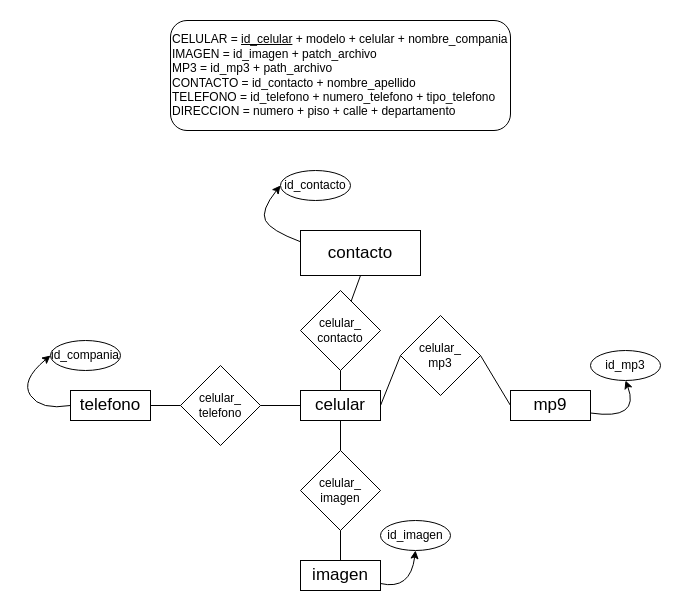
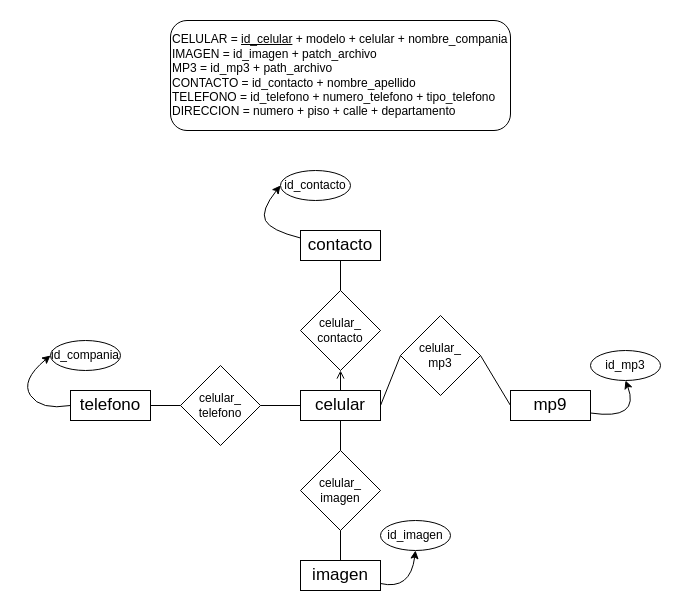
  <mxCell id="0" />
  <mxCell id="1" parent="0" />
  <mxCell id="2" value="celular_&lt;div&gt;imagen&lt;/div&gt;" style="rhombus;whiteSpace=wrap;html=1;" vertex="1" parent="1"><mxGeometry x="300" y="450" width="80" height="80" as="geometry" /></mxCell>
  <mxCell id="3" value="CELULAR = &lt;u&gt;id_celular&lt;/u&gt;&amp;nbsp;+ modelo + celular + nombre_compania&lt;div&gt;IMAGEN = id_imagen + patch_archivo&lt;/div&gt;&lt;div&gt;MP3 = id_mp3 + path_archivo&lt;/div&gt;&lt;div&gt;CONTACTO = id_contacto + nombre_apellido&lt;/div&gt;&lt;div&gt;TELEFONO = id_telefono + numero_telefono + tipo_telefono&lt;/div&gt;&lt;div&gt;DIRECCION = numero + piso + calle + departamento&lt;/div&gt;" style="rounded=1;whiteSpace=wrap;html=1;align=left;" vertex="1" parent="1"><mxGeometry x="170" y="20" width="340" height="110" as="geometry" /></mxCell>
  <mxCell id="4" value="&lt;font style=&quot;font-size: 17px;&quot;&gt;celular&lt;/font&gt;" style="rounded=0;whiteSpace=wrap;html=1;" vertex="1" parent="1"><mxGeometry x="300" y="390" width="80" height="30" as="geometry" /></mxCell>
  <mxCell id="5" value="" style="endArrow=none;html=1;rounded=0;entryX=0.5;entryY=1;entryDx=0;entryDy=0;" edge="1" parent="1" source="2" target="4"><mxGeometry width="50" height="50" relative="1" as="geometry"><mxPoint x="280" y="470" as="sourcePoint" /><mxPoint x="330" y="420" as="targetPoint" /></mxGeometry></mxCell>
  <mxCell id="6" value="&lt;span style=&quot;font-size: 17px;&quot;&gt;imagen&lt;/span&gt;" style="rounded=0;whiteSpace=wrap;html=1;" vertex="1" parent="1"><mxGeometry x="300" y="560" width="80" height="30" as="geometry" /></mxCell>
  <mxCell id="7" value="" style="endArrow=none;html=1;rounded=0;entryX=0.5;entryY=1;entryDx=0;entryDy=0;exitX=0.5;exitY=0;exitDx=0;exitDy=0;" edge="1" parent="1" source="6" target="2"><mxGeometry width="50" height="50" relative="1" as="geometry"><mxPoint x="340" y="590" as="sourcePoint" /><mxPoint x="390" y="550" as="targetPoint" /></mxGeometry></mxCell>
- <mxCell id="8" value="&lt;span style=&quot;font-size: 17px;&quot;&gt;contacto&lt;/span&gt;" style="rounded=0;whiteSpace=wrap;html=1;" vertex="1" parent="1"><mxGeometry x="300" y="230" width="120" height="45" as="geometry" /></mxCell>
+ <mxCell id="8" value="&lt;span style=&quot;font-size: 17px;&quot;&gt;contacto&lt;/span&gt;" style="rounded=0;whiteSpace=wrap;html=1;" vertex="1" parent="1"><mxGeometry x="300" y="230" width="80" height="30" as="geometry" /></mxCell>
  <mxCell id="9" value="celular_&lt;div&gt;contacto&lt;/div&gt;" style="rhombus;whiteSpace=wrap;html=1;" vertex="1" parent="1"><mxGeometry x="300" y="290" width="80" height="80" as="geometry" /></mxCell>
- <mxCell id="10" value="" style="endArrow=none;html=1;rounded=0;exitX=0.5;exitY=0;exitDx=0;exitDy=0;entryX=0.5;entryY=1;entryDx=0;entryDy=0;" edge="1" parent="1" source="4" target="9"><mxGeometry width="50" height="50" relative="1" as="geometry"><mxPoint x="60" y="410" as="sourcePoint" /><mxPoint x="110" y="360" as="targetPoint" /></mxGeometry></mxCell>
+ <mxCell id="10" value="" style="endArrow=open;html=1;rounded=0;exitX=0.5;exitY=0;exitDx=0;exitDy=0;entryX=0.5;entryY=1;entryDx=0;entryDy=0;" edge="1" parent="1" source="4" target="9"><mxGeometry width="50" height="50" relative="1" as="geometry"><mxPoint x="60" y="410" as="sourcePoint" /><mxPoint x="110" y="360" as="targetPoint" /></mxGeometry></mxCell>
  <mxCell id="11" value="" style="endArrow=none;html=1;rounded=0;entryX=0.5;entryY=1;entryDx=0;entryDy=0;" edge="1" parent="1" source="9" target="8"><mxGeometry width="50" height="50" relative="1" as="geometry"><mxPoint x="-50" y="330" as="sourcePoint" /><mxPoint x="0" y="280" as="targetPoint" /></mxGeometry></mxCell>
  <mxCell id="12" value="celular_&lt;div&gt;telefono&lt;/div&gt;" style="rhombus;whiteSpace=wrap;html=1;" vertex="1" parent="1"><mxGeometry x="180" y="365" width="80" height="80" as="geometry" /></mxCell>
  <mxCell id="13" value="&lt;span style=&quot;font-size: 17px;&quot;&gt;telefono&lt;/span&gt;" style="rounded=0;whiteSpace=wrap;html=1;" vertex="1" parent="1"><mxGeometry x="70" y="390" width="80" height="30" as="geometry" /></mxCell>
  <mxCell id="14" value="" style="endArrow=none;html=1;rounded=0;entryX=0;entryY=0.5;entryDx=0;entryDy=0;exitX=1;exitY=0.5;exitDx=0;exitDy=0;" edge="1" parent="1" source="12" target="4"><mxGeometry width="50" height="50" relative="1" as="geometry"><mxPoint x="80" y="550" as="sourcePoint" /><mxPoint x="130" y="500" as="targetPoint" /></mxGeometry></mxCell>
  <mxCell id="15" value="" style="endArrow=none;html=1;rounded=0;entryX=0;entryY=0.5;entryDx=0;entryDy=0;exitX=1;exitY=0.5;exitDx=0;exitDy=0;" edge="1" parent="1" source="13" target="12"><mxGeometry width="50" height="50" relative="1" as="geometry"><mxPoint x="30" y="600" as="sourcePoint" /><mxPoint x="80" y="550" as="targetPoint" /></mxGeometry></mxCell>
  <mxCell id="16" value="celular_&lt;div&gt;mp3&lt;/div&gt;" style="rhombus;whiteSpace=wrap;html=1;" vertex="1" parent="1"><mxGeometry x="400" y="315" width="80" height="80" as="geometry" /></mxCell>
  <mxCell id="17" value="" style="endArrow=none;html=1;rounded=0;entryX=0;entryY=0.5;entryDx=0;entryDy=0;exitX=1;exitY=0.5;exitDx=0;exitDy=0;" edge="1" parent="1" source="4" target="16"><mxGeometry width="50" height="50" relative="1" as="geometry"><mxPoint x="220" y="730" as="sourcePoint" /><mxPoint x="270" y="680" as="targetPoint" /></mxGeometry></mxCell>
  <mxCell id="18" value="&lt;span style=&quot;font-size: 17px;&quot;&gt;mp9&lt;/span&gt;" style="rounded=0;whiteSpace=wrap;html=1;" vertex="1" parent="1"><mxGeometry x="510" y="390" width="80" height="30" as="geometry" /></mxCell>
  <mxCell id="19" value="" style="endArrow=none;html=1;rounded=0;entryX=0;entryY=0.5;entryDx=0;entryDy=0;exitX=1;exitY=0.5;exitDx=0;exitDy=0;" edge="1" parent="1" source="16" target="18"><mxGeometry width="50" height="50" relative="1" as="geometry"><mxPoint x="460" y="550" as="sourcePoint" /><mxPoint x="510" y="500" as="targetPoint" /></mxGeometry></mxCell>
  <mxCell id="20" value="id_compania" style="ellipse;whiteSpace=wrap;html=1;" vertex="1" parent="1"><mxGeometry x="50" y="340" width="70" height="30" as="geometry" /></mxCell>
  <mxCell id="21" value="" style="curved=1;endArrow=classic;html=1;rounded=0;exitX=0;exitY=0.5;exitDx=0;exitDy=0;entryX=0;entryY=0.5;entryDx=0;entryDy=0;" edge="1" parent="1" source="13" target="20"><mxGeometry width="50" height="50" relative="1" as="geometry"><mxPoint x="20" y="430" as="sourcePoint" /><mxPoint x="0" y="380" as="targetPoint" /><Array as="points"><mxPoint x="40" y="410" /><mxPoint x="20" y="380" /></Array></mxGeometry></mxCell>
  <mxCell id="22" value="id_contacto" style="ellipse;whiteSpace=wrap;html=1;" vertex="1" parent="1"><mxGeometry x="280" y="170" width="70" height="30" as="geometry" /></mxCell>
  <mxCell id="23" value="" style="curved=1;endArrow=classic;html=1;rounded=0;exitX=0;exitY=0.25;exitDx=0;exitDy=0;entryX=0;entryY=0.5;entryDx=0;entryDy=0;" edge="1" parent="1" target="22" source="8"><mxGeometry width="50" height="50" relative="1" as="geometry"><mxPoint x="300" y="215" as="sourcePoint" /><mxPoint x="230" y="190" as="targetPoint" /><Array as="points"><mxPoint x="270" y="230" /><mxPoint x="260" y="210" /></Array></mxGeometry></mxCell>
  <mxCell id="24" value="id_mp3" style="ellipse;whiteSpace=wrap;html=1;" vertex="1" parent="1"><mxGeometry x="590" y="350" width="70" height="30" as="geometry" /></mxCell>
  <mxCell id="25" value="" style="curved=1;endArrow=classic;html=1;rounded=0;exitX=1;exitY=0.75;exitDx=0;exitDy=0;entryX=0.5;entryY=1;entryDx=0;entryDy=0;" edge="1" parent="1" source="18" target="24"><mxGeometry width="50" height="50" relative="1" as="geometry"><mxPoint x="640" y="445" as="sourcePoint" /><mxPoint x="690" y="395" as="targetPoint" /><Array as="points"><mxPoint x="640" y="420" /></Array></mxGeometry></mxCell>
  <mxCell id="26" value="id_imagen" style="ellipse;whiteSpace=wrap;html=1;" vertex="1" parent="1"><mxGeometry x="380" y="520" width="70" height="30" as="geometry" /></mxCell>
  <mxCell id="27" value="" style="curved=1;endArrow=classic;html=1;rounded=0;exitX=1;exitY=0.75;exitDx=0;exitDy=0;entryX=0.5;entryY=1;entryDx=0;entryDy=0;" edge="1" parent="1" target="26"><mxGeometry width="50" height="50" relative="1" as="geometry"><mxPoint x="380" y="583" as="sourcePoint" /><mxPoint x="440" y="565" as="targetPoint" /><Array as="points"><mxPoint x="410" y="590" /></Array></mxGeometry></mxCell>
